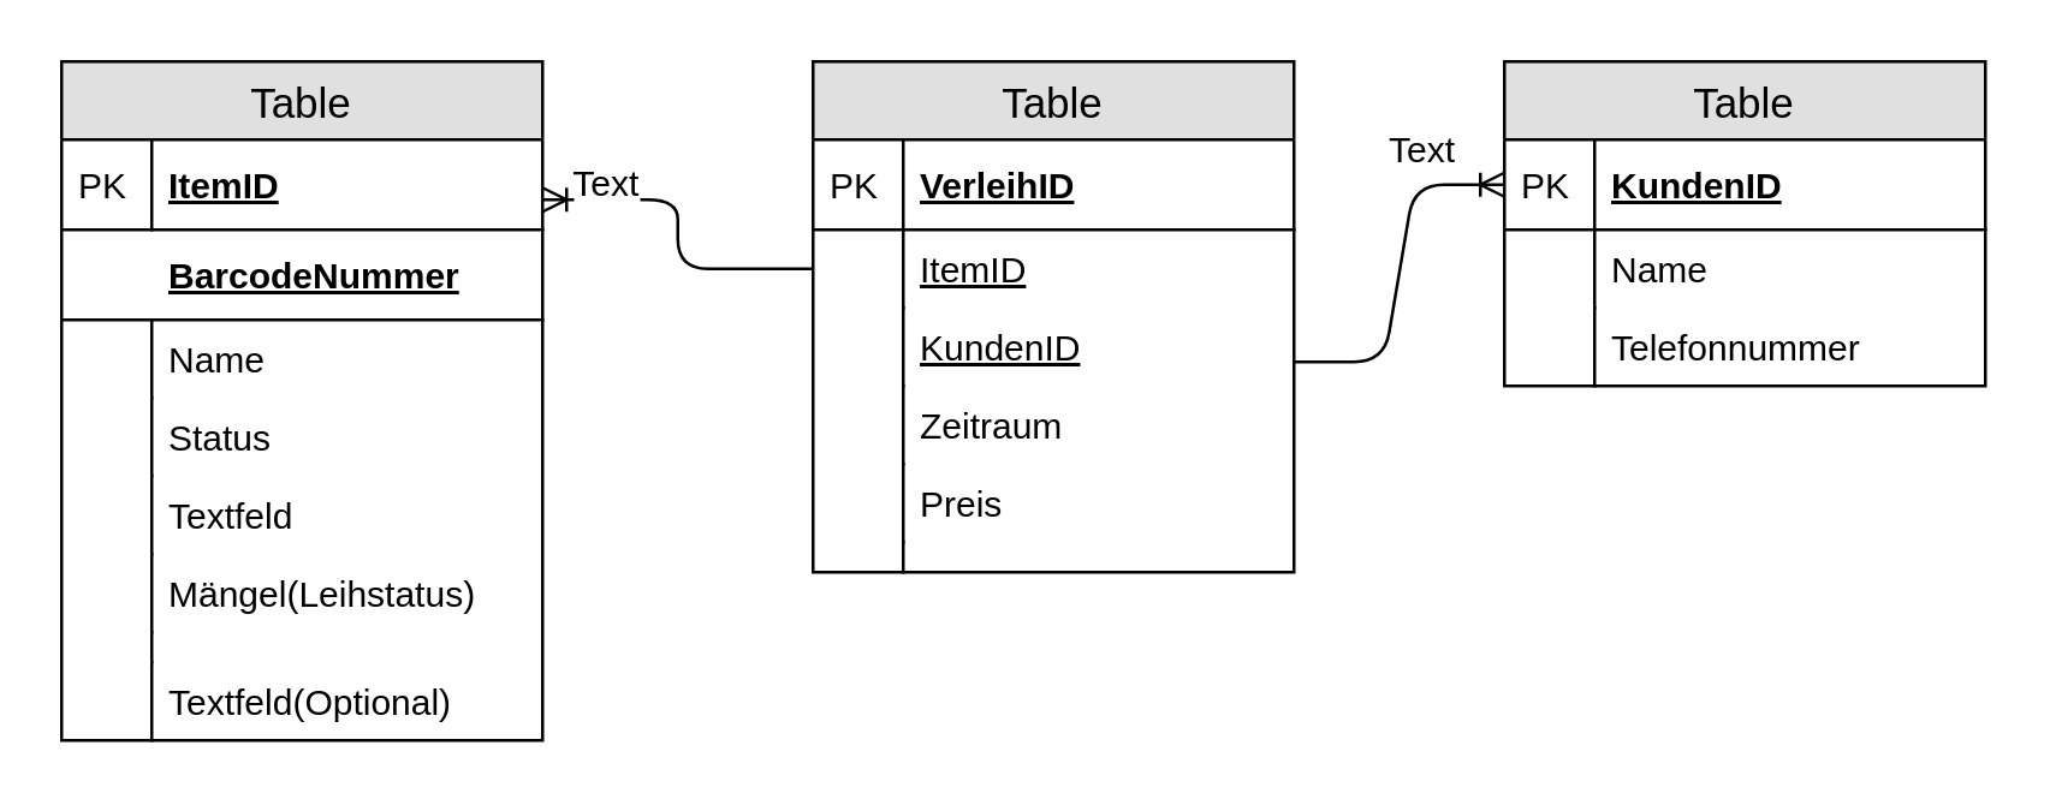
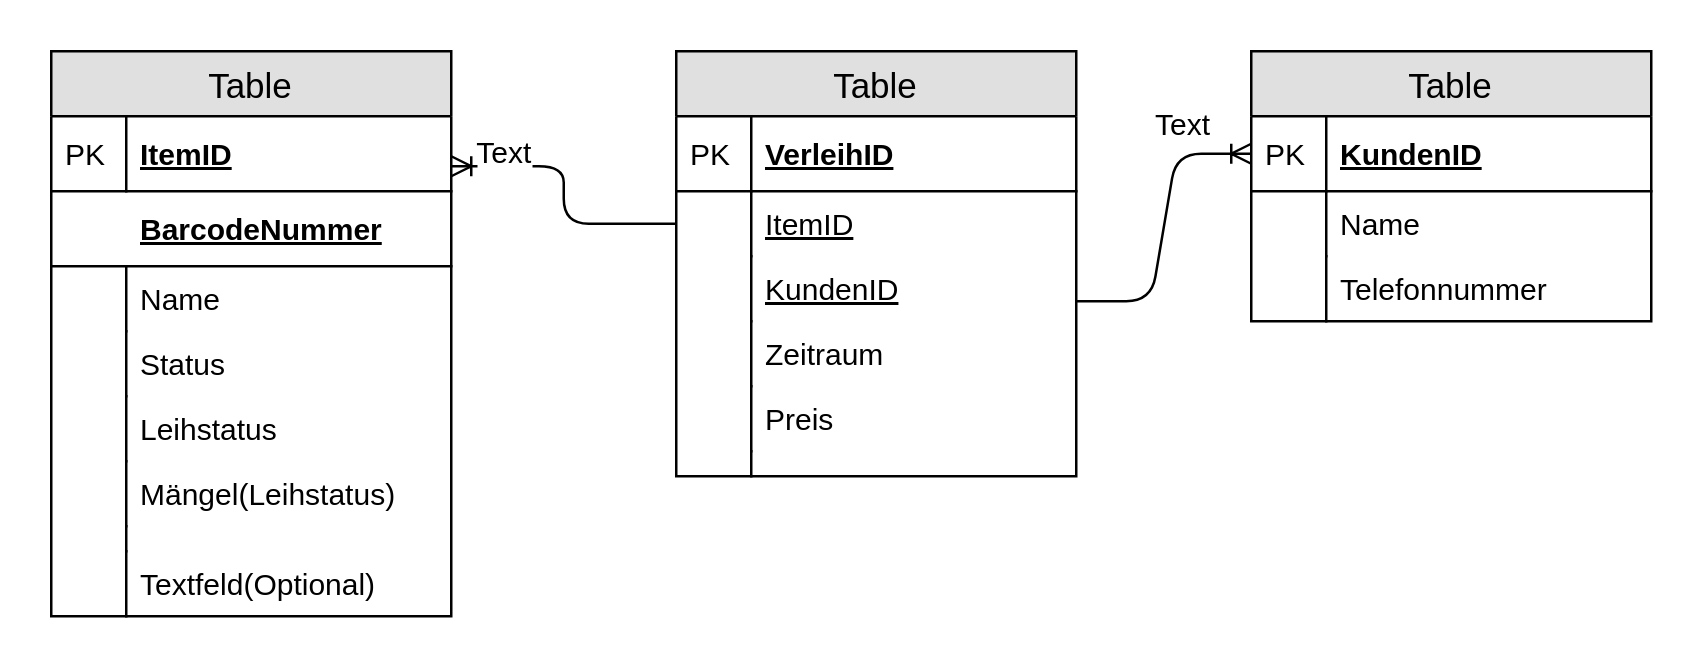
  <mxCell id="0" />
  <mxCell id="1" parent="0" />
  <mxCell id="2" value="Table" style="swimlane;fontStyle=0;childLayout=stackLayout;horizontal=1;startSize=26;fillColor=#e0e0e0;horizontalStack=0;resizeParent=1;resizeParentMax=0;resizeLast=0;collapsible=1;marginBottom=0;swimlaneFillColor=#ffffff;align=center;fontSize=14;" parent="1" vertex="1"><mxGeometry x="20" y="20" width="160" height="226" as="geometry" /></mxCell>
  <mxCell id="3" value="ItemID" style="shape=partialRectangle;top=0;left=0;right=0;bottom=1;align=left;verticalAlign=middle;fillColor=none;spacingLeft=34;spacingRight=4;overflow=hidden;rotatable=0;points=[[0,0.5],[1,0.5]];portConstraint=eastwest;dropTarget=0;fontStyle=5;fontSize=12;" parent="2" vertex="1"><mxGeometry y="26" width="160" height="30" as="geometry" /></mxCell>
  <mxCell id="4" value="PK" style="shape=partialRectangle;top=0;left=0;bottom=0;fillColor=none;align=left;verticalAlign=middle;spacingLeft=4;spacingRight=4;overflow=hidden;rotatable=0;points=[];portConstraint=eastwest;part=1;fontSize=12;" parent="3" vertex="1" connectable="0"><mxGeometry width="30" height="30" as="geometry" /></mxCell>
  <mxCell id="5" value="BarcodeNummer" style="shape=partialRectangle;top=0;left=0;right=0;bottom=1;align=left;verticalAlign=middle;fillColor=none;spacingLeft=34;spacingRight=4;overflow=hidden;rotatable=0;points=[[0,0.5],[1,0.5]];portConstraint=eastwest;dropTarget=0;fontStyle=5;fontSize=12;" vertex="1" parent="2"><mxGeometry y="56" width="160" height="30" as="geometry" /></mxCell>
  <mxCell id="6" value="Name" style="shape=partialRectangle;top=0;left=0;right=0;bottom=0;align=left;verticalAlign=top;fillColor=none;spacingLeft=34;spacingRight=4;overflow=hidden;rotatable=0;points=[[0,0.5],[1,0.5]];portConstraint=eastwest;dropTarget=0;fontSize=12;" parent="2" vertex="1"><mxGeometry y="86" width="160" height="26" as="geometry" /></mxCell>
  <mxCell id="7" value="" style="shape=partialRectangle;top=0;left=0;bottom=0;fillColor=none;align=left;verticalAlign=top;spacingLeft=4;spacingRight=4;overflow=hidden;rotatable=0;points=[];portConstraint=eastwest;part=1;fontSize=12;" parent="6" vertex="1" connectable="0"><mxGeometry width="30" height="26" as="geometry" /></mxCell>
  <mxCell id="8" value="Status" style="shape=partialRectangle;top=0;left=0;right=0;bottom=0;align=left;verticalAlign=top;fillColor=none;spacingLeft=34;spacingRight=4;overflow=hidden;rotatable=0;points=[[0,0.5],[1,0.5]];portConstraint=eastwest;dropTarget=0;fontSize=12;" parent="2" vertex="1"><mxGeometry y="112" width="160" height="26" as="geometry" /></mxCell>
  <mxCell id="9" value="" style="shape=partialRectangle;top=0;left=0;bottom=0;fillColor=none;align=left;verticalAlign=top;spacingLeft=4;spacingRight=4;overflow=hidden;rotatable=0;points=[];portConstraint=eastwest;part=1;fontSize=12;" parent="8" vertex="1" connectable="0"><mxGeometry width="30" height="26" as="geometry" /></mxCell>
- <mxCell id="10" value="Textfeld" style="shape=partialRectangle;top=0;left=0;right=0;bottom=0;align=left;verticalAlign=top;fillColor=none;spacingLeft=34;spacingRight=4;overflow=hidden;rotatable=0;points=[[0,0.5],[1,0.5]];portConstraint=eastwest;dropTarget=0;fontSize=12;" parent="2" vertex="1"><mxGeometry y="138" width="160" height="26" as="geometry" /></mxCell>
+ <mxCell id="10" value="Leihstatus" style="shape=partialRectangle;top=0;left=0;right=0;bottom=0;align=left;verticalAlign=top;fillColor=none;spacingLeft=34;spacingRight=4;overflow=hidden;rotatable=0;points=[[0,0.5],[1,0.5]];portConstraint=eastwest;dropTarget=0;fontSize=12;" parent="2" vertex="1"><mxGeometry y="138" width="160" height="26" as="geometry" /></mxCell>
  <mxCell id="11" value="" style="shape=partialRectangle;top=0;left=0;bottom=0;fillColor=none;align=left;verticalAlign=top;spacingLeft=4;spacingRight=4;overflow=hidden;rotatable=0;points=[];portConstraint=eastwest;part=1;fontSize=12;" parent="10" vertex="1" connectable="0"><mxGeometry width="30" height="26" as="geometry" /></mxCell>
  <mxCell id="12" value="Mängel(Leihstatus)" style="shape=partialRectangle;top=0;left=0;right=0;bottom=0;align=left;verticalAlign=top;fillColor=none;spacingLeft=34;spacingRight=4;overflow=hidden;rotatable=0;points=[[0,0.5],[1,0.5]];portConstraint=eastwest;dropTarget=0;fontSize=12;" parent="2" vertex="1"><mxGeometry y="164" width="160" height="26" as="geometry" /></mxCell>
  <mxCell id="13" value="" style="shape=partialRectangle;top=0;left=0;bottom=0;fillColor=none;align=left;verticalAlign=top;spacingLeft=4;spacingRight=4;overflow=hidden;rotatable=0;points=[];portConstraint=eastwest;part=1;fontSize=12;" parent="12" vertex="1" connectable="0"><mxGeometry width="30" height="26" as="geometry" /></mxCell>
  <mxCell id="14" value="" style="shape=partialRectangle;top=0;left=0;right=0;bottom=0;align=left;verticalAlign=top;fillColor=none;spacingLeft=34;spacingRight=4;overflow=hidden;rotatable=0;points=[[0,0.5],[1,0.5]];portConstraint=eastwest;dropTarget=0;fontSize=12;" parent="2" vertex="1"><mxGeometry y="190" width="160" height="10" as="geometry" /></mxCell>
  <mxCell id="15" value="" style="shape=partialRectangle;top=0;left=0;bottom=0;fillColor=none;align=left;verticalAlign=top;spacingLeft=4;spacingRight=4;overflow=hidden;rotatable=0;points=[];portConstraint=eastwest;part=1;fontSize=12;" parent="14" vertex="1" connectable="0"><mxGeometry width="30" height="10" as="geometry" /></mxCell>
  <mxCell id="16" value="Textfeld(Optional)" style="shape=partialRectangle;top=0;left=0;right=0;bottom=0;align=left;verticalAlign=top;fillColor=none;spacingLeft=34;spacingRight=4;overflow=hidden;rotatable=0;points=[[0,0.5],[1,0.5]];portConstraint=eastwest;dropTarget=0;fontSize=12;" parent="2" vertex="1"><mxGeometry y="200" width="160" height="26" as="geometry" /></mxCell>
  <mxCell id="17" value="" style="shape=partialRectangle;top=0;left=0;bottom=0;fillColor=none;align=left;verticalAlign=top;spacingLeft=4;spacingRight=4;overflow=hidden;rotatable=0;points=[];portConstraint=eastwest;part=1;fontSize=12;" parent="16" vertex="1" connectable="0"><mxGeometry width="30" height="26" as="geometry" /></mxCell>
  <mxCell id="18" value="Table" style="swimlane;fontStyle=0;childLayout=stackLayout;horizontal=1;startSize=26;fillColor=#e0e0e0;horizontalStack=0;resizeParent=1;resizeParentMax=0;resizeLast=0;collapsible=1;marginBottom=0;swimlaneFillColor=#ffffff;align=center;fontSize=14;" parent="1" vertex="1"><mxGeometry x="500" y="20" width="160" height="108" as="geometry" /></mxCell>
  <mxCell id="19" value="KundenID" style="shape=partialRectangle;top=0;left=0;right=0;bottom=1;align=left;verticalAlign=middle;fillColor=none;spacingLeft=34;spacingRight=4;overflow=hidden;rotatable=0;points=[[0,0.5],[1,0.5]];portConstraint=eastwest;dropTarget=0;fontStyle=5;fontSize=12;" parent="18" vertex="1"><mxGeometry y="26" width="160" height="30" as="geometry" /></mxCell>
  <mxCell id="20" value="PK" style="shape=partialRectangle;top=0;left=0;bottom=0;fillColor=none;align=left;verticalAlign=middle;spacingLeft=4;spacingRight=4;overflow=hidden;rotatable=0;points=[];portConstraint=eastwest;part=1;fontSize=12;" parent="19" vertex="1" connectable="0"><mxGeometry width="30" height="30" as="geometry" /></mxCell>
  <mxCell id="21" value="Name" style="shape=partialRectangle;top=0;left=0;right=0;bottom=0;align=left;verticalAlign=top;fillColor=none;spacingLeft=34;spacingRight=4;overflow=hidden;rotatable=0;points=[[0,0.5],[1,0.5]];portConstraint=eastwest;dropTarget=0;fontSize=12;" parent="18" vertex="1"><mxGeometry y="56" width="160" height="26" as="geometry" /></mxCell>
  <mxCell id="22" value="" style="shape=partialRectangle;top=0;left=0;bottom=0;fillColor=none;align=left;verticalAlign=top;spacingLeft=4;spacingRight=4;overflow=hidden;rotatable=0;points=[];portConstraint=eastwest;part=1;fontSize=12;" parent="21" vertex="1" connectable="0"><mxGeometry width="30" height="26" as="geometry" /></mxCell>
  <mxCell id="23" value="Telefonnummer&#10;" style="shape=partialRectangle;top=0;left=0;right=0;bottom=0;align=left;verticalAlign=top;fillColor=none;spacingLeft=34;spacingRight=4;overflow=hidden;rotatable=0;points=[[0,0.5],[1,0.5]];portConstraint=eastwest;dropTarget=0;fontSize=12;" vertex="1" parent="18"><mxGeometry y="82" width="160" height="26" as="geometry" /></mxCell>
  <mxCell id="24" value="" style="shape=partialRectangle;top=0;left=0;bottom=0;fillColor=none;align=left;verticalAlign=top;spacingLeft=4;spacingRight=4;overflow=hidden;rotatable=0;points=[];portConstraint=eastwest;part=1;fontSize=12;" vertex="1" connectable="0" parent="23"><mxGeometry width="30" height="26" as="geometry" /></mxCell>
  <mxCell id="25" value="Table" style="swimlane;fontStyle=0;childLayout=stackLayout;horizontal=1;startSize=26;fillColor=#e0e0e0;horizontalStack=0;resizeParent=1;resizeParentMax=0;resizeLast=0;collapsible=1;marginBottom=0;swimlaneFillColor=#ffffff;align=center;fontSize=14;" parent="1" vertex="1"><mxGeometry x="270" y="20" width="160" height="170" as="geometry" /></mxCell>
  <mxCell id="26" value="VerleihID" style="shape=partialRectangle;top=0;left=0;right=0;bottom=1;align=left;verticalAlign=middle;fillColor=none;spacingLeft=34;spacingRight=4;overflow=hidden;rotatable=0;points=[[0,0.5],[1,0.5]];portConstraint=eastwest;dropTarget=0;fontStyle=5;fontSize=12;" parent="25" vertex="1"><mxGeometry y="26" width="160" height="30" as="geometry" /></mxCell>
  <mxCell id="27" value="PK" style="shape=partialRectangle;top=0;left=0;bottom=0;fillColor=none;align=left;verticalAlign=middle;spacingLeft=4;spacingRight=4;overflow=hidden;rotatable=0;points=[];portConstraint=eastwest;part=1;fontSize=12;" parent="26" vertex="1" connectable="0"><mxGeometry width="30" height="30" as="geometry" /></mxCell>
  <mxCell id="28" value="ItemID" style="shape=partialRectangle;top=0;left=0;right=0;bottom=0;align=left;verticalAlign=top;fillColor=none;spacingLeft=34;spacingRight=4;overflow=hidden;rotatable=0;points=[[0,0.5],[1,0.5]];portConstraint=eastwest;dropTarget=0;fontSize=12;fontStyle=4" parent="25" vertex="1"><mxGeometry y="56" width="160" height="26" as="geometry" /></mxCell>
  <mxCell id="29" value="" style="shape=partialRectangle;top=0;left=0;bottom=0;fillColor=none;align=left;verticalAlign=top;spacingLeft=4;spacingRight=4;overflow=hidden;rotatable=0;points=[];portConstraint=eastwest;part=1;fontSize=12;" parent="28" vertex="1" connectable="0"><mxGeometry width="30" height="26" as="geometry" /></mxCell>
  <mxCell id="30" value="KundenID" style="shape=partialRectangle;top=0;left=0;right=0;bottom=0;align=left;verticalAlign=top;fillColor=none;spacingLeft=34;spacingRight=4;overflow=hidden;rotatable=0;points=[[0,0.5],[1,0.5]];portConstraint=eastwest;dropTarget=0;fontSize=12;fontStyle=4" parent="25" vertex="1"><mxGeometry y="82" width="160" height="26" as="geometry" /></mxCell>
  <mxCell id="31" value="" style="shape=partialRectangle;top=0;left=0;bottom=0;fillColor=none;align=left;verticalAlign=top;spacingLeft=4;spacingRight=4;overflow=hidden;rotatable=0;points=[];portConstraint=eastwest;part=1;fontSize=12;" parent="30" vertex="1" connectable="0"><mxGeometry width="30" height="26" as="geometry" /></mxCell>
  <mxCell id="32" value="Zeitraum" style="shape=partialRectangle;top=0;left=0;right=0;bottom=0;align=left;verticalAlign=top;fillColor=none;spacingLeft=34;spacingRight=4;overflow=hidden;rotatable=0;points=[[0,0.5],[1,0.5]];portConstraint=eastwest;dropTarget=0;fontSize=12;" parent="25" vertex="1"><mxGeometry y="108" width="160" height="26" as="geometry" /></mxCell>
  <mxCell id="33" value="" style="shape=partialRectangle;top=0;left=0;bottom=0;fillColor=none;align=left;verticalAlign=top;spacingLeft=4;spacingRight=4;overflow=hidden;rotatable=0;points=[];portConstraint=eastwest;part=1;fontSize=12;" parent="32" vertex="1" connectable="0"><mxGeometry width="30" height="26" as="geometry" /></mxCell>
  <mxCell id="34" value="Preis&#10;" style="shape=partialRectangle;top=0;left=0;right=0;bottom=0;align=left;verticalAlign=top;fillColor=none;spacingLeft=34;spacingRight=4;overflow=hidden;rotatable=0;points=[[0,0.5],[1,0.5]];portConstraint=eastwest;dropTarget=0;fontSize=12;" parent="25" vertex="1"><mxGeometry y="134" width="160" height="26" as="geometry" /></mxCell>
  <mxCell id="35" value="" style="shape=partialRectangle;top=0;left=0;bottom=0;fillColor=none;align=left;verticalAlign=top;spacingLeft=4;spacingRight=4;overflow=hidden;rotatable=0;points=[];portConstraint=eastwest;part=1;fontSize=12;" parent="34" vertex="1" connectable="0"><mxGeometry width="30" height="26" as="geometry" /></mxCell>
  <mxCell id="36" value="" style="shape=partialRectangle;top=0;left=0;right=0;bottom=0;align=left;verticalAlign=top;fillColor=none;spacingLeft=34;spacingRight=4;overflow=hidden;rotatable=0;points=[[0,0.5],[1,0.5]];portConstraint=eastwest;dropTarget=0;fontSize=12;" parent="25" vertex="1"><mxGeometry y="160" width="160" height="10" as="geometry" /></mxCell>
  <mxCell id="37" value="" style="shape=partialRectangle;top=0;left=0;bottom=0;fillColor=none;align=left;verticalAlign=top;spacingLeft=4;spacingRight=4;overflow=hidden;rotatable=0;points=[];portConstraint=eastwest;part=1;fontSize=12;" parent="36" vertex="1" connectable="0"><mxGeometry width="30" height="10" as="geometry" /></mxCell>
  <mxCell id="38" value="" style="edgeStyle=elbowEdgeStyle;fontSize=12;html=1;endArrow=ERoneToMany;exitX=0;exitY=0.5;exitDx=0;exitDy=0;" parent="1" source="28" edge="1"><mxGeometry width="100" height="100" relative="1" as="geometry"><mxPoint x="320" y="186" as="sourcePoint" /><mxPoint x="180" y="66" as="targetPoint" /></mxGeometry></mxCell>
  <mxCell id="39" value="Text" style="text;html=1;resizable=0;points=[];align=center;verticalAlign=middle;labelBackgroundColor=#ffffff;" parent="38" vertex="1" connectable="0"><mxGeometry x="0.482" y="-5" relative="1" as="geometry"><mxPoint x="-9" y="-1" as="offset" /></mxGeometry></mxCell>
  <mxCell id="40" value="" style="edgeStyle=entityRelationEdgeStyle;fontSize=12;html=1;endArrow=ERoneToMany;entryX=0;entryY=0.5;entryDx=0;entryDy=0;exitX=1;exitY=0.692;exitDx=0;exitDy=0;exitPerimeter=0;" parent="1" source="30" target="19" edge="1"><mxGeometry width="100" height="100" relative="1" as="geometry"><mxPoint x="20" y="290" as="sourcePoint" /><mxPoint x="120" y="190" as="targetPoint" /></mxGeometry></mxCell>
  <mxCell id="41" value="Text" style="text;html=1;resizable=0;points=[];autosize=1;align=left;verticalAlign=top;spacingTop=-4;" vertex="1" parent="1"><mxGeometry x="460" y="40" width="40" height="20" as="geometry" /></mxCell>
